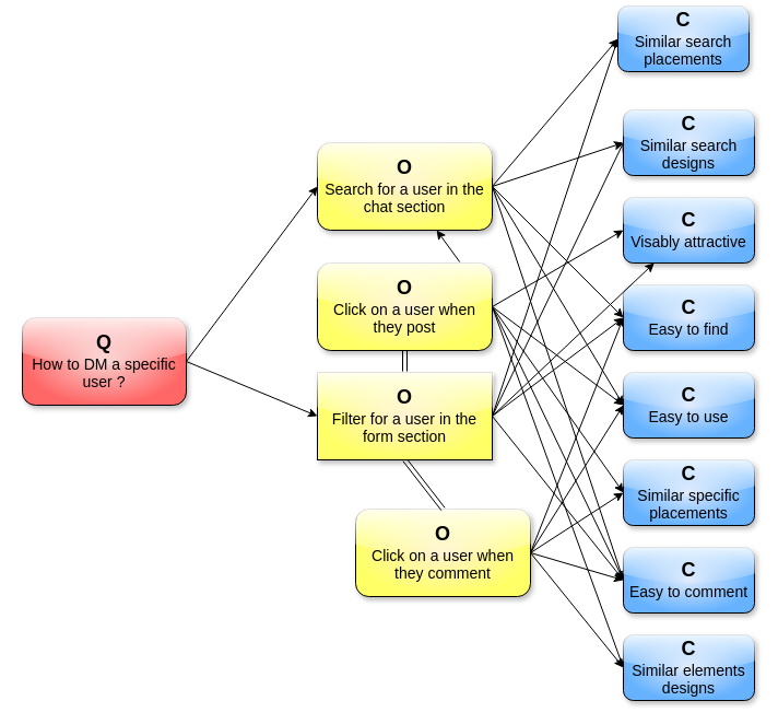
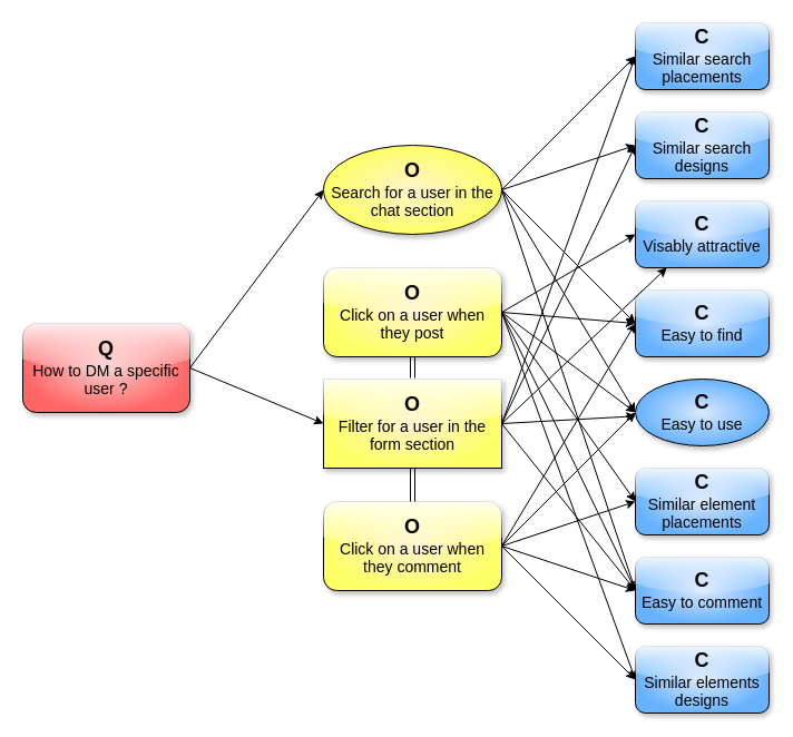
  <mxCell id="0" />
  <mxCell id="1" parent="0" />
  <mxCell id="2" style="rounded=0;orthogonalLoop=1;jettySize=auto;html=1;exitX=1;exitY=0.5;exitDx=0;exitDy=0;entryX=0;entryY=0.5;entryDx=0;entryDy=0;fontSize=18;" parent="1" source="4" target="10" edge="1"><mxGeometry relative="1" as="geometry" /></mxCell>
  <mxCell id="3" style="edgeStyle=none;rounded=0;orthogonalLoop=1;jettySize=auto;html=1;exitX=1;exitY=0.5;exitDx=0;exitDy=0;entryX=0;entryY=0.5;entryDx=0;entryDy=0;fontSize=18;" parent="1" source="4" target="36" edge="1"><mxGeometry relative="1" as="geometry" /></mxCell>
  <mxCell id="4" value="&lt;font&gt;&lt;b&gt;&lt;font style=&quot;font-size: 18px&quot;&gt;Q&lt;/font&gt;&lt;/b&gt;&lt;br&gt;&lt;span style=&quot;font-size: 14px&quot;&gt;How to DM a specific user ?&lt;/span&gt;&lt;/font&gt;" style="rounded=1;whiteSpace=wrap;html=1;glass=1;shadow=1;fillColor=#f8cecc;strokeColor=#000000;gradientColor=#FF6666;gradientDirection=radial;" parent="1" vertex="1"><mxGeometry x="20" y="290" width="150" height="80" as="geometry" /></mxCell>
  <mxCell id="5" style="edgeStyle=none;rounded=0;orthogonalLoop=1;jettySize=auto;html=1;exitX=1;exitY=0.5;exitDx=0;exitDy=0;entryX=0;entryY=0.5;entryDx=0;entryDy=0;fontSize=14;" parent="1" source="10" target="24" edge="1"><mxGeometry relative="1" as="geometry" /></mxCell>
  <mxCell id="6" style="edgeStyle=none;rounded=0;orthogonalLoop=1;jettySize=auto;html=1;exitX=1;exitY=0.5;exitDx=0;exitDy=0;entryX=0;entryY=0.5;entryDx=0;entryDy=0;fontSize=14;" parent="1" source="10" target="28" edge="1"><mxGeometry relative="1" as="geometry" /></mxCell>
  <mxCell id="7" style="edgeStyle=none;rounded=0;orthogonalLoop=1;jettySize=auto;html=1;exitX=1;exitY=0.5;exitDx=0;exitDy=0;entryX=0;entryY=0.5;entryDx=0;entryDy=0;fontSize=14;" parent="1" source="10" target="26" edge="1"><mxGeometry relative="1" as="geometry" /></mxCell>
  <mxCell id="8" style="edgeStyle=none;rounded=0;orthogonalLoop=1;jettySize=auto;html=1;exitX=1;exitY=0.5;exitDx=0;exitDy=0;entryX=0;entryY=0.5;entryDx=0;entryDy=0;fontSize=14;" parent="1" source="10" target="37" edge="1"><mxGeometry relative="1" as="geometry" /></mxCell>
  <mxCell id="9" style="edgeStyle=none;rounded=0;orthogonalLoop=1;jettySize=auto;html=1;exitX=1;exitY=0.5;exitDx=0;exitDy=0;entryX=0;entryY=0.5;entryDx=0;entryDy=0;fontSize=14;" parent="1" source="10" target="39" edge="1"><mxGeometry relative="1" as="geometry" /></mxCell>
- <mxCell id="10" value="&lt;font&gt;&lt;b&gt;&lt;font style=&quot;font-size: 18px&quot;&gt;O&lt;/font&gt;&lt;/b&gt;&lt;br&gt;&lt;span style=&quot;font-size: 14px&quot;&gt;Search for a user in the chat section&lt;/span&gt;&lt;br&gt;&lt;/font&gt;" style="rounded=1;whiteSpace=wrap;html=1;fillColor=#fff2cc;strokeColor=#000000;gradientColor=#FFFF66;gradientDirection=radial;glass=1;shadow=1;" parent="1" vertex="1"><mxGeometry x="290" y="130" width="160" height="80" as="geometry" /></mxCell>
+ <mxCell id="10" value="&lt;font&gt;&lt;b&gt;&lt;font style=&quot;font-size: 18px&quot;&gt;O&lt;/font&gt;&lt;/b&gt;&lt;br&gt;&lt;span style=&quot;font-size: 14px&quot;&gt;Search for a user in the chat section&lt;/span&gt;&lt;br&gt;&lt;/font&gt;" style="ellipse;whiteSpace=wrap;html=1;fillColor=#fff2cc;strokeColor=#000000;gradientColor=#FFFF66;gradientDirection=radial;glass=1;shadow=1;" parent="1" vertex="1"><mxGeometry x="290" y="130" width="160" height="80" as="geometry" /></mxCell>
  <mxCell id="11" style="edgeStyle=none;rounded=0;orthogonalLoop=1;jettySize=auto;html=1;exitX=1;exitY=0.5;exitDx=0;exitDy=0;entryX=0;entryY=0.5;entryDx=0;entryDy=0;fontSize=14;" parent="1" source="17" target="25" edge="1"><mxGeometry relative="1" as="geometry" /></mxCell>
- <mxCell id="12" style="edgeStyle=none;rounded=0;orthogonalLoop=1;jettySize=auto;html=1;exitX=1;exitY=0.5;exitDx=0;exitDy=0;fontSize=14;" parent="1" source="17" target="10" edge="1"><mxGeometry relative="1" as="geometry" /></mxCell>
+ <mxCell id="12" style="edgeStyle=none;rounded=0;orthogonalLoop=1;jettySize=auto;html=1;exitX=1;exitY=0.5;exitDx=0;exitDy=0;entryX=0;entryY=0.5;entryDx=0;entryDy=0;fontSize=14;" parent="1" source="17" target="24" edge="1"><mxGeometry relative="1" as="geometry" /></mxCell>
  <mxCell id="13" style="edgeStyle=none;rounded=0;orthogonalLoop=1;jettySize=auto;html=1;exitX=1;exitY=0.5;exitDx=0;exitDy=0;entryX=0;entryY=0.5;entryDx=0;entryDy=0;fontSize=14;" parent="1" source="17" target="28" edge="1"><mxGeometry relative="1" as="geometry" /></mxCell>
  <mxCell id="14" style="edgeStyle=none;rounded=0;orthogonalLoop=1;jettySize=auto;html=1;exitX=1;exitY=0.5;exitDx=0;exitDy=0;entryX=0;entryY=0.5;entryDx=0;entryDy=0;fontSize=14;" parent="1" source="17" target="27" edge="1"><mxGeometry relative="1" as="geometry" /></mxCell>
  <mxCell id="15" style="edgeStyle=none;rounded=0;orthogonalLoop=1;jettySize=auto;html=1;exitX=1;exitY=0.5;exitDx=0;exitDy=0;entryX=0;entryY=0.5;entryDx=0;entryDy=0;fontSize=14;" parent="1" source="17" target="26" edge="1"><mxGeometry relative="1" as="geometry" /></mxCell>
  <mxCell id="16" style="edgeStyle=none;rounded=0;orthogonalLoop=1;jettySize=auto;html=1;exitX=1;exitY=0.5;exitDx=0;exitDy=0;entryX=0;entryY=0.5;entryDx=0;entryDy=0;fontSize=14;" parent="1" source="17" target="40" edge="1"><mxGeometry relative="1" as="geometry" /></mxCell>
  <mxCell id="17" value="&lt;font&gt;&lt;b&gt;&lt;font style=&quot;font-size: 18px&quot;&gt;O&lt;/font&gt;&lt;/b&gt;&lt;br&gt;&lt;span style=&quot;font-size: 14px&quot;&gt;Click on a user when they post&lt;/span&gt;&lt;br&gt;&lt;/font&gt;" style="rounded=1;whiteSpace=wrap;html=1;fillColor=#fff2cc;strokeColor=#000000;gradientColor=#FFFF66;gradientDirection=radial;glass=1;shadow=1;" parent="1" vertex="1"><mxGeometry x="290" y="240" width="160" height="80" as="geometry" /></mxCell>
  <mxCell id="18" style="edgeStyle=none;rounded=0;orthogonalLoop=1;jettySize=auto;html=1;exitX=1;exitY=0.5;exitDx=0;exitDy=0;entryX=0;entryY=0.5;entryDx=0;entryDy=0;fontSize=14;" parent="1" source="23" target="40" edge="1"><mxGeometry relative="1" as="geometry" /></mxCell>
  <mxCell id="19" style="edgeStyle=none;rounded=0;orthogonalLoop=1;jettySize=auto;html=1;exitX=1;exitY=0.5;exitDx=0;exitDy=0;entryX=0;entryY=0.5;entryDx=0;entryDy=0;fontSize=14;" parent="1" source="23" target="26" edge="1"><mxGeometry relative="1" as="geometry" /></mxCell>
  <mxCell id="20" style="edgeStyle=none;rounded=0;orthogonalLoop=1;jettySize=auto;html=1;exitX=1;exitY=0.5;exitDx=0;exitDy=0;entryX=0;entryY=0.5;entryDx=0;entryDy=0;fontSize=14;" parent="1" source="23" target="27" edge="1"><mxGeometry relative="1" as="geometry" /></mxCell>
  <mxCell id="21" style="edgeStyle=none;rounded=0;orthogonalLoop=1;jettySize=auto;html=1;exitX=1;exitY=0.5;exitDx=0;exitDy=0;entryX=0;entryY=0.5;entryDx=0;entryDy=0;fontSize=14;" parent="1" source="23" target="28" edge="1"><mxGeometry relative="1" as="geometry" /></mxCell>
  <mxCell id="22" style="edgeStyle=none;rounded=0;orthogonalLoop=1;jettySize=auto;html=1;exitX=1;exitY=0.5;exitDx=0;exitDy=0;entryX=0;entryY=0.5;entryDx=0;entryDy=0;fontSize=14;" parent="1" source="23" target="24" edge="1"><mxGeometry relative="1" as="geometry" /></mxCell>
- <mxCell id="23" value="&lt;font&gt;&lt;b&gt;&lt;font style=&quot;font-size: 18px&quot;&gt;O&lt;/font&gt;&lt;/b&gt;&lt;br&gt;&lt;span style=&quot;font-size: 14px&quot;&gt;Click on a user when they comment&lt;/span&gt;&lt;br&gt;&lt;/font&gt;" style="rounded=1;whiteSpace=wrap;html=1;fillColor=#fff2cc;strokeColor=#000000;gradientColor=#FFFF66;gradientDirection=radial;glass=1;shadow=1;" parent="1" vertex="1"><mxGeometry x="325" y="465" width="160" height="80" as="geometry" /></mxCell>
+ <mxCell id="23" value="&lt;font&gt;&lt;b&gt;&lt;font style=&quot;font-size: 18px&quot;&gt;O&lt;/font&gt;&lt;/b&gt;&lt;br&gt;&lt;span style=&quot;font-size: 14px&quot;&gt;Click on a user when they comment&lt;/span&gt;&lt;br&gt;&lt;/font&gt;" style="rounded=1;whiteSpace=wrap;html=1;fillColor=#fff2cc;strokeColor=#000000;gradientColor=#FFFF66;gradientDirection=radial;glass=1;shadow=1;" parent="1" vertex="1"><mxGeometry x="290" y="450" width="160" height="80" as="geometry" /></mxCell>
  <mxCell id="24" value="&lt;font&gt;&lt;b&gt;&lt;font style=&quot;font-size: 18px&quot;&gt;C&lt;/font&gt;&lt;/b&gt;&lt;br&gt;&lt;span style=&quot;font-size: 14px&quot;&gt;Easy to find&lt;/span&gt;&lt;br&gt;&lt;/font&gt;" style="rounded=1;whiteSpace=wrap;html=1;fillColor=#dae8fc;strokeColor=#000000;glass=1;shadow=1;gradientDirection=radial;gradientColor=#66B2FF;" parent="1" vertex="1"><mxGeometry x="570" y="260" width="120" height="60" as="geometry" /></mxCell>
  <mxCell id="25" value="&lt;font&gt;&lt;b&gt;&lt;font style=&quot;font-size: 18px&quot;&gt;C&lt;/font&gt;&lt;/b&gt;&lt;br&gt;&lt;span style=&quot;font-size: 14px&quot;&gt;Visably attractive&lt;/span&gt;&lt;br&gt;&lt;/font&gt;" style="rounded=1;whiteSpace=wrap;html=1;fillColor=#dae8fc;strokeColor=#000000;glass=1;shadow=1;gradientDirection=radial;gradientColor=#66B2FF;" parent="1" vertex="1"><mxGeometry x="570" y="180" width="120" height="60" as="geometry" /></mxCell>
  <mxCell id="26" value="&lt;font&gt;&lt;b&gt;&lt;font style=&quot;font-size: 18px&quot;&gt;C&lt;/font&gt;&lt;/b&gt;&lt;br&gt;&lt;span style=&quot;font-size: 14px&quot;&gt;Easy to comment&lt;/span&gt;&lt;br&gt;&lt;/font&gt;" style="rounded=1;whiteSpace=wrap;html=1;fillColor=#dae8fc;strokeColor=#000000;glass=1;shadow=1;gradientDirection=radial;gradientColor=#66B2FF;" parent="1" vertex="1"><mxGeometry x="570" y="500" width="120" height="60" as="geometry" /></mxCell>
- <mxCell id="27" value="&lt;font&gt;&lt;b&gt;&lt;font style=&quot;font-size: 18px&quot;&gt;C&lt;/font&gt;&lt;/b&gt;&lt;br&gt;&lt;span style=&quot;font-size: 14px&quot;&gt;Similar specific placements&lt;/span&gt;&lt;br&gt;&lt;/font&gt;" style="rounded=1;whiteSpace=wrap;html=1;fillColor=#dae8fc;strokeColor=#000000;glass=1;shadow=1;gradientDirection=radial;gradientColor=#66B2FF;" parent="1" vertex="1"><mxGeometry x="570" y="420" width="120" height="60" as="geometry" /></mxCell>
- <mxCell id="28" value="&lt;font&gt;&lt;b&gt;&lt;font style=&quot;font-size: 18px&quot;&gt;C&lt;/font&gt;&lt;/b&gt;&lt;br&gt;&lt;span style=&quot;font-size: 14px&quot;&gt;Easy to use&lt;/span&gt;&lt;br&gt;&lt;/font&gt;" style="rounded=1;whiteSpace=wrap;html=1;fillColor=#dae8fc;strokeColor=#000000;glass=1;shadow=1;gradientDirection=radial;gradientColor=#66B2FF;" parent="1" vertex="1"><mxGeometry x="570" y="340" width="120" height="60" as="geometry" /></mxCell>
+ <mxCell id="27" value="&lt;font&gt;&lt;b&gt;&lt;font style=&quot;font-size: 18px&quot;&gt;C&lt;/font&gt;&lt;/b&gt;&lt;br&gt;&lt;span style=&quot;font-size: 14px&quot;&gt;Similar element placements&lt;/span&gt;&lt;br&gt;&lt;/font&gt;" style="rounded=1;whiteSpace=wrap;html=1;fillColor=#dae8fc;strokeColor=#000000;glass=1;shadow=1;gradientDirection=radial;gradientColor=#66B2FF;" parent="1" vertex="1"><mxGeometry x="570" y="420" width="120" height="60" as="geometry" /></mxCell>
+ <mxCell id="28" value="&lt;font&gt;&lt;b&gt;&lt;font style=&quot;font-size: 18px&quot;&gt;C&lt;/font&gt;&lt;/b&gt;&lt;br&gt;&lt;span style=&quot;font-size: 14px&quot;&gt;Easy to use&lt;/span&gt;&lt;br&gt;&lt;/font&gt;" style="ellipse;whiteSpace=wrap;html=1;fillColor=#dae8fc;strokeColor=#000000;glass=1;shadow=1;gradientDirection=radial;gradientColor=#66B2FF;" parent="1" vertex="1"><mxGeometry x="570" y="340" width="120" height="60" as="geometry" /></mxCell>
  <mxCell id="29" style="edgeStyle=none;rounded=0;orthogonalLoop=1;jettySize=auto;html=1;exitX=0.5;exitY=1;exitDx=0;exitDy=0;entryX=0.5;entryY=0;entryDx=0;entryDy=0;fontSize=14;shape=link;" parent="1" source="36" target="23" edge="1"><mxGeometry relative="1" as="geometry" /></mxCell>
  <mxCell id="30" style="edgeStyle=none;rounded=0;orthogonalLoop=1;jettySize=auto;html=1;exitX=0.5;exitY=0;exitDx=0;exitDy=0;entryX=0.5;entryY=1;entryDx=0;entryDy=0;fontSize=14;shape=link;" parent="1" source="36" target="17" edge="1"><mxGeometry relative="1" as="geometry" /></mxCell>
  <mxCell id="31" style="edgeStyle=none;rounded=0;orthogonalLoop=1;jettySize=auto;html=1;exitX=1;exitY=0.5;exitDx=0;exitDy=0;entryX=0;entryY=0.5;entryDx=0;entryDy=0;fontSize=14;" parent="1" source="36" target="39" edge="1"><mxGeometry relative="1" as="geometry" /></mxCell>
- <mxCell id="32" style="edgeStyle=none;rounded=0;orthogonalLoop=1;jettySize=auto;html=1;exitX=1;exitY=0.5;exitDx=0;exitDy=0;entryX=0;entryY=0.5;entryDx=0;entryDy=0;fontSize=14;endArrow=open;" parent="1" source="36" target="37" edge="1"><mxGeometry relative="1" as="geometry" /></mxCell>
+ <mxCell id="32" style="edgeStyle=none;rounded=0;orthogonalLoop=1;jettySize=auto;html=1;exitX=1;exitY=0.5;exitDx=0;exitDy=0;entryX=0;entryY=0.5;entryDx=0;entryDy=0;fontSize=14;" parent="1" source="36" target="37" edge="1"><mxGeometry relative="1" as="geometry" /></mxCell>
  <mxCell id="33" style="edgeStyle=none;rounded=0;orthogonalLoop=1;jettySize=auto;html=1;exitX=1;exitY=0.5;exitDx=0;exitDy=0;fontSize=14;" parent="1" source="36" target="25" edge="1"><mxGeometry relative="1" as="geometry" /></mxCell>
- <mxCell id="34" style="edgeStyle=none;rounded=0;orthogonalLoop=1;jettySize=auto;html=1;exitX=1;exitY=0.5;exitDx=0;exitDy=0;entryX=0;entryY=0.5;entryDx=0;entryDy=0;fontSize=14;" parent="1" source="36" target="24" edge="1"><mxGeometry relative="1" as="geometry" /></mxCell>
+ <mxCell id="34" style="edgeStyle=none;rounded=0;orthogonalLoop=1;jettySize=auto;html=1;exitX=1;exitY=0.5;exitDx=0;exitDy=0;fontSize=14;" parent="1" source="36" target="28" edge="1"><mxGeometry relative="1" as="geometry" /></mxCell>
  <mxCell id="35" style="edgeStyle=none;rounded=0;orthogonalLoop=1;jettySize=auto;html=1;exitX=1;exitY=0.5;exitDx=0;exitDy=0;entryX=0;entryY=0.5;entryDx=0;entryDy=0;fontSize=14;" parent="1" source="36" target="26" edge="1"><mxGeometry relative="1" as="geometry" /></mxCell>
  <mxCell id="36" value="&lt;font&gt;&lt;b&gt;&lt;font style=&quot;font-size: 18px&quot;&gt;O&lt;br&gt;&lt;/font&gt;&lt;/b&gt;&lt;font style=&quot;font-size: 14px&quot;&gt;Filter for a user in the form section&lt;/font&gt;&lt;br&gt;&lt;/font&gt;" style="whiteSpace=wrap;html=1;fillColor=#fff2cc;strokeColor=#000000;gradientColor=#FFFF66;gradientDirection=radial;glass=1;shadow=1;rounded=0;" parent="1" vertex="1"><mxGeometry x="290" y="340" width="160" height="80" as="geometry" /></mxCell>
  <mxCell id="37" value="&lt;font&gt;&lt;b&gt;&lt;font style=&quot;font-size: 18px&quot;&gt;C&lt;/font&gt;&lt;/b&gt;&lt;br&gt;&lt;span style=&quot;font-size: 14px&quot;&gt;Similar search designs&lt;/span&gt;&lt;br&gt;&lt;/font&gt;" style="rounded=1;whiteSpace=wrap;html=1;fillColor=#dae8fc;strokeColor=#000000;glass=1;shadow=1;gradientDirection=radial;gradientColor=#66B2FF;" parent="1" vertex="1"><mxGeometry x="570" y="100" width="120" height="60" as="geometry" /></mxCell>
  <mxCell id="38" style="edgeStyle=none;rounded=0;orthogonalLoop=1;jettySize=auto;html=1;exitX=0.5;exitY=1;exitDx=0;exitDy=0;fontSize=18;" parent="1" source="28" target="28" edge="1"><mxGeometry relative="1" as="geometry" /></mxCell>
- <mxCell id="39" value="&lt;font&gt;&lt;b&gt;&lt;font style=&quot;font-size: 18px&quot;&gt;C&lt;/font&gt;&lt;/b&gt;&lt;br&gt;&lt;span style=&quot;font-size: 14px&quot;&gt;Similar search placements&lt;/span&gt;&lt;br&gt;&lt;/font&gt;" style="rounded=1;whiteSpace=wrap;html=1;fillColor=#dae8fc;strokeColor=#000000;glass=1;shadow=1;gradientDirection=radial;gradientColor=#66B2FF;" parent="1" vertex="1"><mxGeometry x="565" y="5" width="120" height="60" as="geometry" /></mxCell>
+ <mxCell id="39" value="&lt;font&gt;&lt;b&gt;&lt;font style=&quot;font-size: 18px&quot;&gt;C&lt;/font&gt;&lt;/b&gt;&lt;br&gt;&lt;span style=&quot;font-size: 14px&quot;&gt;Similar search placements&lt;/span&gt;&lt;br&gt;&lt;/font&gt;" style="rounded=1;whiteSpace=wrap;html=1;fillColor=#dae8fc;strokeColor=#000000;glass=1;shadow=1;gradientDirection=radial;gradientColor=#66B2FF;" parent="1" vertex="1"><mxGeometry x="570" y="20" width="120" height="60" as="geometry" /></mxCell>
  <mxCell id="40" value="&lt;font&gt;&lt;b&gt;&lt;font style=&quot;font-size: 18px&quot;&gt;C&lt;/font&gt;&lt;/b&gt;&lt;br&gt;&lt;span style=&quot;font-size: 14px&quot;&gt;Similar elements designs&lt;/span&gt;&lt;br&gt;&lt;/font&gt;" style="rounded=1;whiteSpace=wrap;html=1;fillColor=#dae8fc;strokeColor=#000000;glass=1;shadow=1;gradientDirection=radial;gradientColor=#66B2FF;" parent="1" vertex="1"><mxGeometry x="570" y="580" width="120" height="60" as="geometry" /></mxCell>
